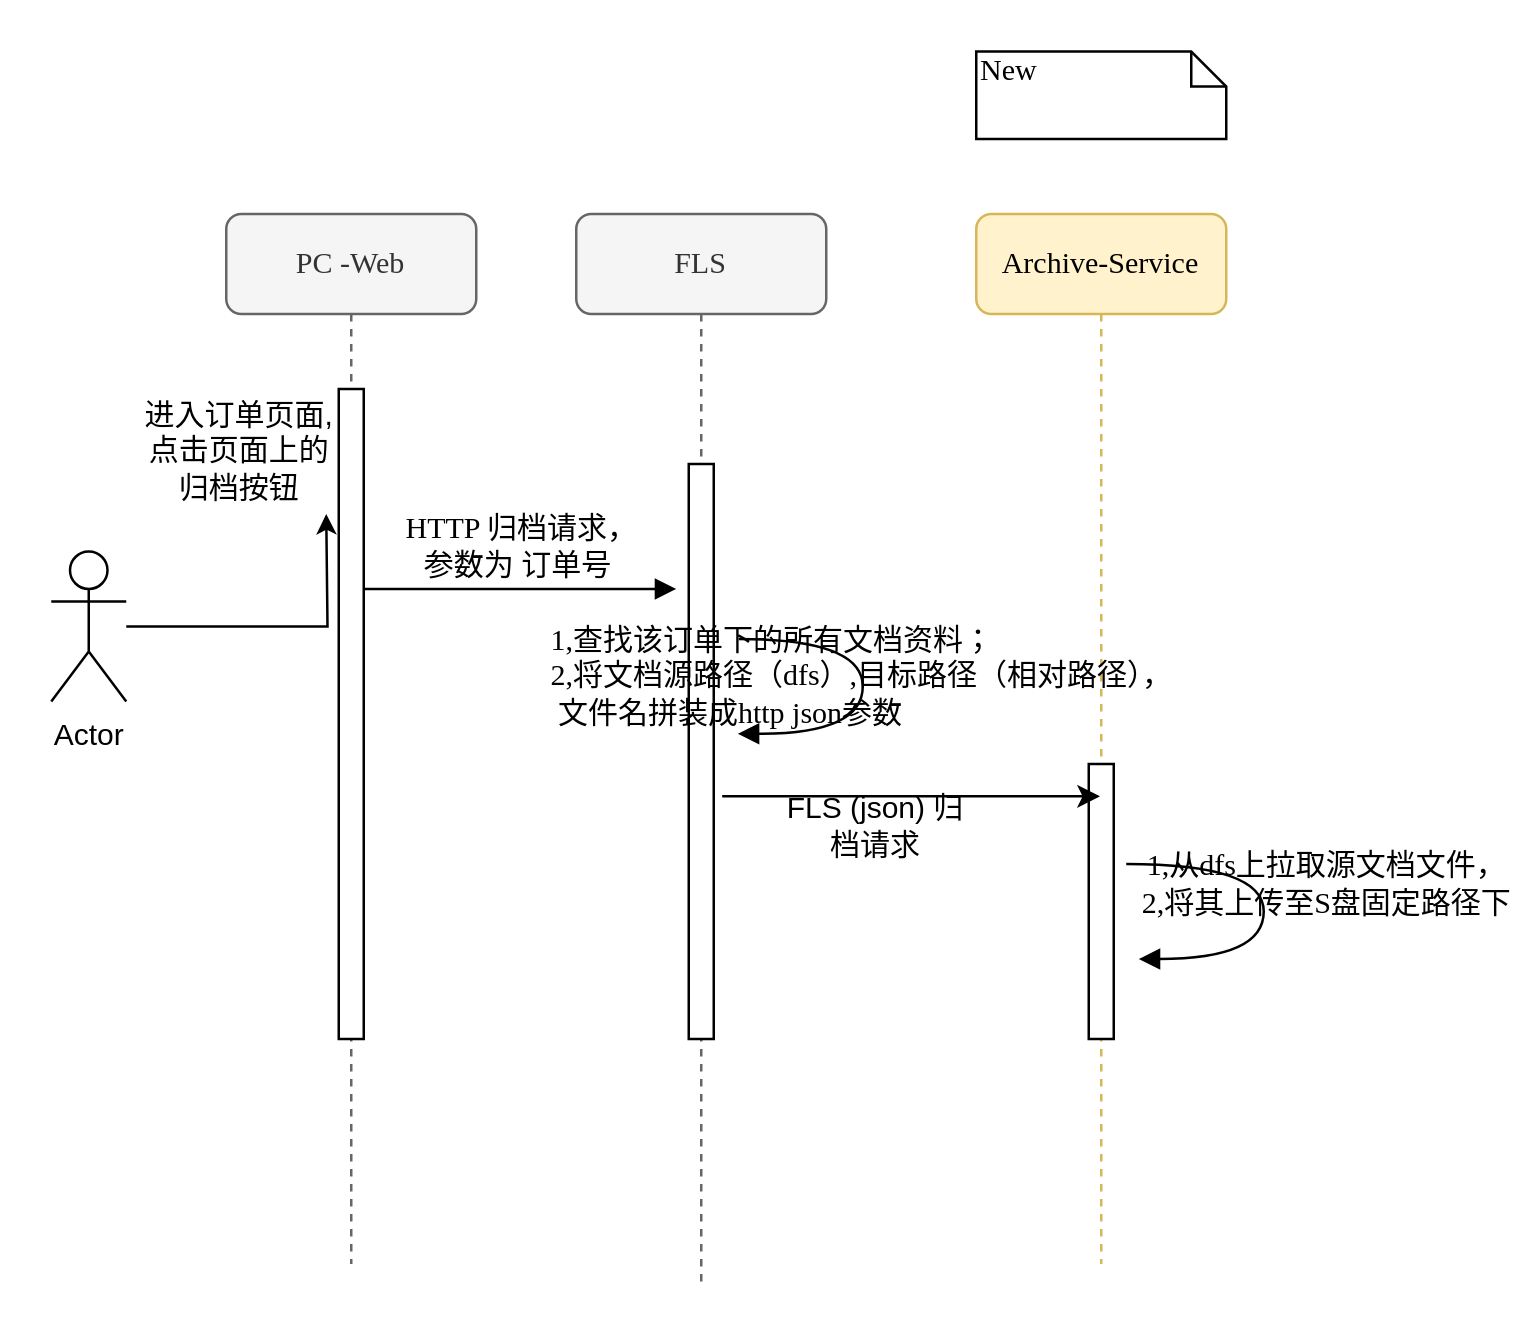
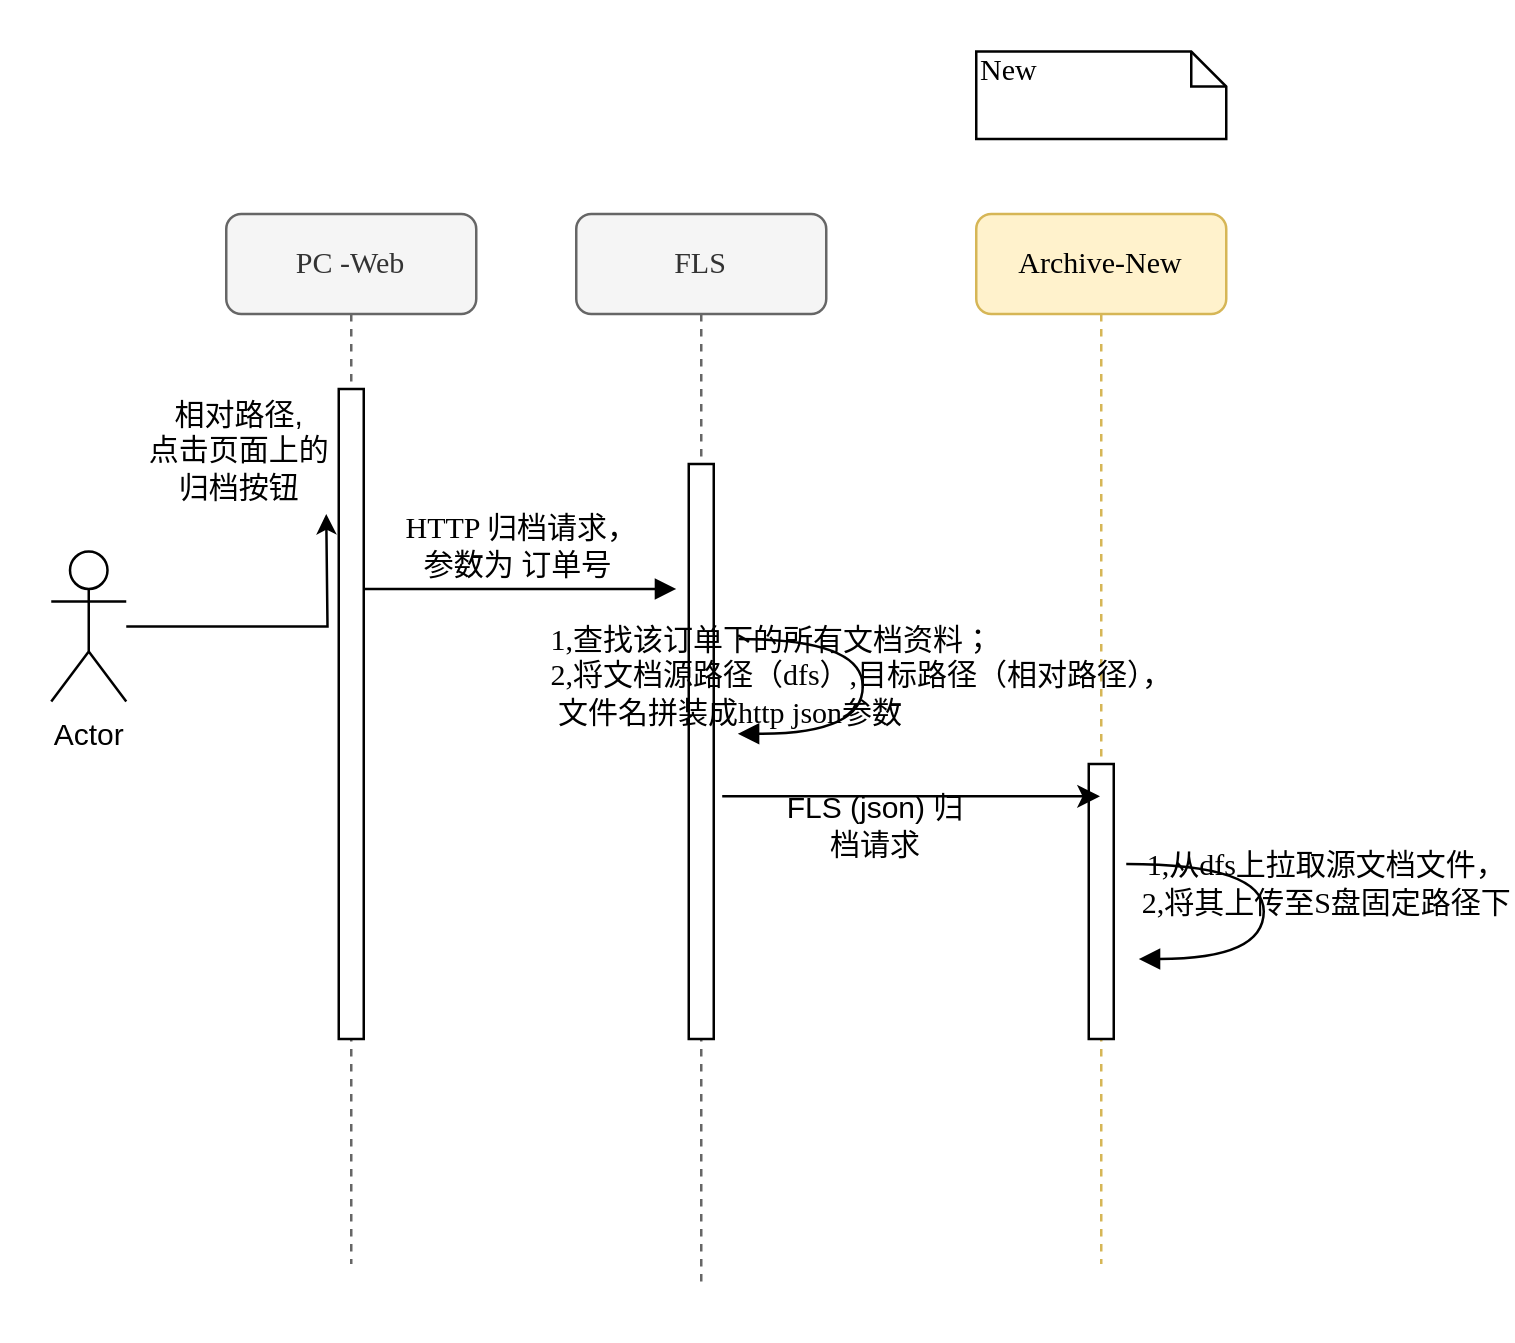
  <mxCell id="0" />
  <mxCell id="1" parent="0" />
  <mxCell id="2" value="FLS" style="shape=umlLifeline;perimeter=lifelinePerimeter;whiteSpace=wrap;html=1;container=1;collapsible=0;recursiveResize=0;outlineConnect=0;rounded=1;shadow=0;comic=0;labelBackgroundColor=none;strokeWidth=1;fontFamily=Verdana;fontSize=12;align=center;fillColor=#f5f5f5;strokeColor=#666666;fontColor=#333333;" parent="1" vertex="1"><mxGeometry x="230" y="85" width="100" height="430" as="geometry" /></mxCell>
  <mxCell id="3" value="" style="html=1;points=[];perimeter=orthogonalPerimeter;rounded=0;shadow=0;comic=0;labelBackgroundColor=none;strokeWidth=1;fontFamily=Verdana;fontSize=12;align=center;" parent="2" vertex="1"><mxGeometry x="45" y="100" width="10" height="230" as="geometry" /></mxCell>
- <mxCell id="4" value="Archive-Service" style="shape=umlLifeline;perimeter=lifelinePerimeter;whiteSpace=wrap;html=1;container=1;collapsible=0;recursiveResize=0;outlineConnect=0;rounded=1;shadow=0;comic=0;labelBackgroundColor=none;strokeWidth=1;fontFamily=Verdana;fontSize=12;align=center;fillColor=#fff2cc;strokeColor=#d6b656;" parent="1" vertex="1"><mxGeometry x="390" y="85" width="100" height="420" as="geometry" /></mxCell>
+ <mxCell id="4" value="Archive-New" style="shape=umlLifeline;perimeter=lifelinePerimeter;whiteSpace=wrap;html=1;container=1;collapsible=0;recursiveResize=0;outlineConnect=0;rounded=1;shadow=0;comic=0;labelBackgroundColor=none;strokeWidth=1;fontFamily=Verdana;fontSize=12;align=center;fillColor=#fff2cc;strokeColor=#d6b656;" parent="1" vertex="1"><mxGeometry x="390" y="85" width="100" height="420" as="geometry" /></mxCell>
  <mxCell id="5" value="" style="html=1;points=[];perimeter=orthogonalPerimeter;rounded=0;shadow=0;comic=0;labelBackgroundColor=none;strokeWidth=1;fontFamily=Verdana;fontSize=12;align=center;" parent="4" vertex="1"><mxGeometry x="45" y="220" width="10" height="110" as="geometry" /></mxCell>
  <mxCell id="6" value="PC -Web" style="shape=umlLifeline;perimeter=lifelinePerimeter;whiteSpace=wrap;html=1;container=1;collapsible=0;recursiveResize=0;outlineConnect=0;rounded=1;shadow=0;comic=0;labelBackgroundColor=none;strokeWidth=1;fontFamily=Verdana;fontSize=12;align=center;fillColor=#f5f5f5;strokeColor=#666666;fontColor=#333333;" parent="1" vertex="1"><mxGeometry x="90" y="85" width="100" height="420" as="geometry" /></mxCell>
  <mxCell id="7" value="" style="html=1;points=[];perimeter=orthogonalPerimeter;rounded=0;shadow=0;comic=0;labelBackgroundColor=none;strokeWidth=1;fontFamily=Verdana;fontSize=12;align=center;" parent="6" vertex="1"><mxGeometry x="45" y="70" width="10" height="260" as="geometry" /></mxCell>
  <mxCell id="8" value="HTTP 归档请求，&lt;br&gt;参数为 订单号&amp;nbsp;" style="html=1;verticalAlign=bottom;endArrow=block;labelBackgroundColor=none;fontFamily=Verdana;fontSize=12;edgeStyle=elbowEdgeStyle;elbow=vertical;" parent="1" source="7" edge="1"><mxGeometry relative="1" as="geometry"><mxPoint x="210" y="195" as="sourcePoint" /><mxPoint x="270" y="235" as="targetPoint" /><Array as="points"><mxPoint x="230" y="235" /><mxPoint x="240" y="245" /><mxPoint x="190" y="225" /><mxPoint x="190" y="265" /><mxPoint x="190" y="235" /></Array></mxGeometry></mxCell>
  <mxCell id="9" value="New" style="shape=note;whiteSpace=wrap;html=1;size=14;verticalAlign=top;align=left;spacingTop=-6;rounded=0;shadow=0;comic=0;labelBackgroundColor=none;strokeWidth=1;fontFamily=Verdana;fontSize=12" parent="1" vertex="1"><mxGeometry x="390" y="20" width="100" height="35" as="geometry" /></mxCell>
- <mxCell id="10" value="进入订单页面,&lt;br&gt;点击页面上的&lt;br&gt;归档按钮" style="text;html=1;align=center;verticalAlign=middle;resizable=0;points=[];autosize=1;strokeColor=none;" vertex="1" parent="1"><mxGeometry x="50" y="155" width="90" height="50" as="geometry" /></mxCell>
+ <mxCell id="10" value="相对路径,&lt;br&gt;点击页面上的&lt;br&gt;归档按钮" style="text;html=1;align=center;verticalAlign=middle;resizable=0;points=[];autosize=1;strokeColor=none;" vertex="1" parent="1"><mxGeometry x="50" y="155" width="90" height="50" as="geometry" /></mxCell>
  <mxCell id="11" style="edgeStyle=orthogonalEdgeStyle;rounded=0;orthogonalLoop=1;jettySize=auto;html=1;endWidth=16;endSize=5.08;" edge="1" parent="1" source="12"><mxGeometry relative="1" as="geometry"><mxPoint x="130" y="205" as="targetPoint" /></mxGeometry></mxCell>
  <mxCell id="12" value="Actor" style="shape=umlActor;verticalLabelPosition=bottom;verticalAlign=top;html=1;outlineConnect=0;" vertex="1" parent="1"><mxGeometry x="20" y="220" width="30" height="60" as="geometry" /></mxCell>
  <mxCell id="13" value="&lt;div style=&quot;text-align: left&quot;&gt;&lt;span&gt;1,查找该订单下的所有文档资料；&lt;/span&gt;&lt;/div&gt;&lt;div style=&quot;text-align: left&quot;&gt;&lt;span&gt;2,将文档源路径（dfs）,目标路径（相对路径），&lt;/span&gt;&lt;/div&gt;&lt;div style=&quot;text-align: left&quot;&gt;&lt;span&gt;&lt;span style=&quot;white-space: pre&quot;&gt; &lt;/span&gt;文件名拼装成http json参数&lt;br&gt;&lt;/span&gt;&lt;/div&gt;" style="html=1;verticalAlign=bottom;endArrow=block;labelBackgroundColor=none;fontFamily=Verdana;fontSize=12;elbow=vertical;edgeStyle=orthogonalEdgeStyle;curved=1;entryX=1;entryY=0.286;entryPerimeter=0;align=center;" edge="1" parent="1"><mxGeometry x="0.273" relative="1" as="geometry"><mxPoint x="295" y="255" as="sourcePoint" /><mxPoint x="294.62" y="292.92" as="targetPoint" /><Array as="points"><mxPoint x="344.62" y="254.9" /><mxPoint x="344.62" y="292.9" /></Array><mxPoint y="1" as="offset" /></mxGeometry></mxCell>
  <mxCell id="14" value="FLS (json) 归档请求" style="text;html=1;strokeColor=none;fillColor=none;align=center;verticalAlign=middle;whiteSpace=wrap;rounded=0;" vertex="1" parent="1"><mxGeometry x="310" y="305" width="80" height="50" as="geometry" /></mxCell>
  <mxCell id="15" value="1,从dfs上拉取源文档文件，&lt;br&gt;2,将其上传至S盘固定路径下" style="html=1;verticalAlign=bottom;endArrow=block;labelBackgroundColor=none;fontFamily=Verdana;fontSize=12;elbow=vertical;edgeStyle=orthogonalEdgeStyle;curved=1;exitX=1.038;exitY=0.345;exitPerimeter=0;" edge="1" parent="1"><mxGeometry x="0.12" y="25" relative="1" as="geometry"><mxPoint x="450" y="345" as="sourcePoint" /><mxPoint x="455" y="383" as="targetPoint" /><Array as="points"><mxPoint x="505" y="345" /><mxPoint x="505" y="383" /></Array><mxPoint as="offset" /></mxGeometry></mxCell>
  <mxCell id="16" value="" style="endArrow=classic;html=1;exitX=1.338;exitY=0.578;exitDx=0;exitDy=0;exitPerimeter=0;" edge="1" parent="1" source="3" target="4"><mxGeometry width="50" height="50" relative="1" as="geometry"><mxPoint x="240" y="315" as="sourcePoint" /><mxPoint x="290" y="265" as="targetPoint" /></mxGeometry></mxCell>
